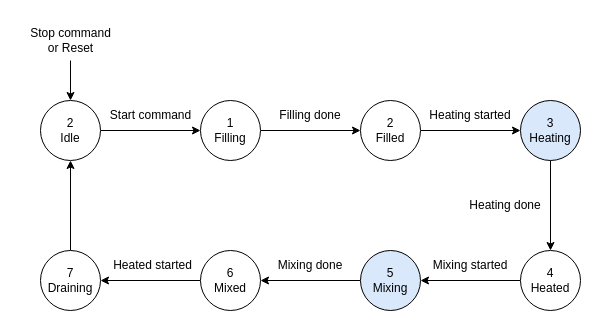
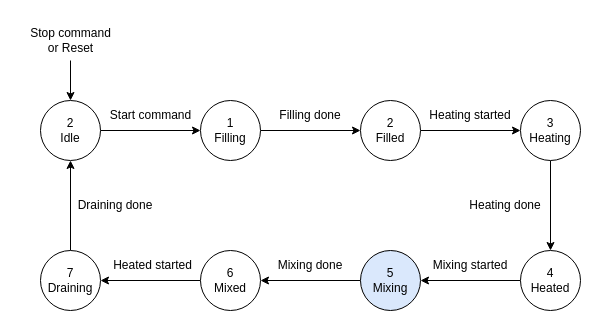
  <mxCell id="0" />
  <mxCell id="1" parent="0" />
  <mxCell id="2" style="edgeStyle=orthogonalEdgeStyle;rounded=0;orthogonalLoop=1;jettySize=auto;html=1;exitX=1;exitY=0.5;exitDx=0;exitDy=0;entryX=0;entryY=0.5;entryDx=0;entryDy=0;" edge="1" parent="1" source="3" target="5"><mxGeometry relative="1" as="geometry" /></mxCell>
  <mxCell id="3" value="2&lt;br&gt;Idle" style="ellipse;whiteSpace=wrap;html=1;aspect=fixed;" vertex="1" parent="1"><mxGeometry x="40" y="100" width="60" height="60" as="geometry" /></mxCell>
  <mxCell id="4" style="edgeStyle=orthogonalEdgeStyle;rounded=0;orthogonalLoop=1;jettySize=auto;html=1;exitX=1;exitY=0.5;exitDx=0;exitDy=0;" edge="1" parent="1" source="5" target="7"><mxGeometry relative="1" as="geometry" /></mxCell>
  <mxCell id="5" value="1&lt;br&gt;Filling" style="ellipse;whiteSpace=wrap;html=1;aspect=fixed;" vertex="1" parent="1"><mxGeometry x="200" y="100" width="60" height="60" as="geometry" /></mxCell>
  <mxCell id="6" style="edgeStyle=orthogonalEdgeStyle;rounded=0;orthogonalLoop=1;jettySize=auto;html=1;exitX=1;exitY=0.5;exitDx=0;exitDy=0;entryX=0;entryY=0.5;entryDx=0;entryDy=0;" edge="1" parent="1" source="7" target="9"><mxGeometry relative="1" as="geometry" /></mxCell>
  <mxCell id="7" value="2&lt;br&gt;Filled" style="ellipse;whiteSpace=wrap;html=1;aspect=fixed;" vertex="1" parent="1"><mxGeometry x="360" y="100" width="60" height="60" as="geometry" /></mxCell>
  <mxCell id="8" value="" style="edgeStyle=orthogonalEdgeStyle;rounded=0;orthogonalLoop=1;jettySize=auto;html=1;" edge="1" parent="1" source="9" target="11"><mxGeometry relative="1" as="geometry" /></mxCell>
- <mxCell id="9" value="3&lt;br&gt;Heating" style="ellipse;whiteSpace=wrap;html=1;aspect=fixed;fillColor=#dae8fc;" vertex="1" parent="1"><mxGeometry x="520" y="100" width="60" height="60" as="geometry" /></mxCell>
+ <mxCell id="9" value="3&lt;br&gt;Heating" style="ellipse;whiteSpace=wrap;html=1;aspect=fixed;" vertex="1" parent="1"><mxGeometry x="520" y="100" width="60" height="60" as="geometry" /></mxCell>
  <mxCell id="10" value="" style="edgeStyle=orthogonalEdgeStyle;rounded=0;orthogonalLoop=1;jettySize=auto;html=1;" edge="1" parent="1" source="11" target="13"><mxGeometry relative="1" as="geometry" /></mxCell>
  <mxCell id="11" value="4&lt;br&gt;Heated" style="ellipse;whiteSpace=wrap;html=1;aspect=fixed;" vertex="1" parent="1"><mxGeometry x="520" y="250" width="60" height="60" as="geometry" /></mxCell>
  <mxCell id="12" value="" style="edgeStyle=orthogonalEdgeStyle;rounded=0;orthogonalLoop=1;jettySize=auto;html=1;" edge="1" parent="1" source="13" target="15"><mxGeometry relative="1" as="geometry" /></mxCell>
  <mxCell id="13" value="5&lt;br&gt;Mixing" style="ellipse;whiteSpace=wrap;html=1;aspect=fixed;fillColor=#dae8fc;" vertex="1" parent="1"><mxGeometry x="360" y="250" width="60" height="60" as="geometry" /></mxCell>
  <mxCell id="14" value="" style="edgeStyle=orthogonalEdgeStyle;rounded=0;orthogonalLoop=1;jettySize=auto;html=1;" edge="1" parent="1" source="15" target="17"><mxGeometry relative="1" as="geometry" /></mxCell>
  <mxCell id="15" value="6&lt;br&gt;Mixed" style="ellipse;whiteSpace=wrap;html=1;aspect=fixed;" vertex="1" parent="1"><mxGeometry x="200" y="250" width="60" height="60" as="geometry" /></mxCell>
  <mxCell id="16" value="" style="edgeStyle=orthogonalEdgeStyle;rounded=0;orthogonalLoop=1;jettySize=auto;html=1;" edge="1" parent="1" source="17" target="3"><mxGeometry relative="1" as="geometry" /></mxCell>
  <mxCell id="17" value="7&lt;br&gt;Draining" style="ellipse;whiteSpace=wrap;html=1;aspect=fixed;" vertex="1" parent="1"><mxGeometry x="40" y="250" width="60" height="60" as="geometry" /></mxCell>
  <mxCell id="18" value="Start command" style="text;html=1;align=center;verticalAlign=middle;resizable=0;points=[];autosize=1;strokeColor=none;fillColor=none;" vertex="1" parent="1"><mxGeometry x="100" y="100" width="100" height="30" as="geometry" /></mxCell>
  <mxCell id="19" value="Stop command&lt;br&gt;or Reset" style="text;html=1;align=center;verticalAlign=middle;resizable=0;points=[];autosize=1;strokeColor=none;fillColor=none;" vertex="1" parent="1"><mxGeometry x="20" y="20" width="100" height="40" as="geometry" /></mxCell>
  <mxCell id="20" value="" style="endArrow=classic;html=1;rounded=0;entryX=0.5;entryY=0;entryDx=0;entryDy=0;" edge="1" parent="1" source="19" target="3"><mxGeometry width="50" height="50" relative="1" as="geometry"><mxPoint x="70" y="50" as="sourcePoint" /><mxPoint x="330" y="250" as="targetPoint" /></mxGeometry></mxCell>
  <mxCell id="21" value="Filling done" style="text;html=1;strokeColor=none;fillColor=none;align=center;verticalAlign=middle;whiteSpace=wrap;rounded=0;" vertex="1" parent="1"><mxGeometry x="260" y="100" width="100" height="30" as="geometry" /></mxCell>
  <mxCell id="22" value="Heating started" style="text;html=1;strokeColor=none;fillColor=none;align=center;verticalAlign=middle;whiteSpace=wrap;rounded=0;" vertex="1" parent="1"><mxGeometry x="420" y="100" width="100" height="30" as="geometry" /></mxCell>
  <mxCell id="23" value="Heating done" style="text;html=1;strokeColor=none;fillColor=none;align=center;verticalAlign=middle;whiteSpace=wrap;rounded=0;" vertex="1" parent="1"><mxGeometry x="460" y="190" width="90" height="30" as="geometry" /></mxCell>
  <mxCell id="24" value="Mixing started" style="text;html=1;strokeColor=none;fillColor=none;align=center;verticalAlign=middle;whiteSpace=wrap;rounded=0;" vertex="1" parent="1"><mxGeometry x="420" y="250" width="100" height="30" as="geometry" /></mxCell>
  <mxCell id="25" value="Mixing done" style="text;html=1;strokeColor=none;fillColor=none;align=center;verticalAlign=middle;whiteSpace=wrap;rounded=0;" vertex="1" parent="1"><mxGeometry x="260" y="250" width="100" height="30" as="geometry" /></mxCell>
  <mxCell id="26" value="Heated started" style="text;html=1;strokeColor=none;fillColor=none;align=center;verticalAlign=middle;whiteSpace=wrap;rounded=0;" vertex="1" parent="1"><mxGeometry x="105" y="250" width="95" height="30" as="geometry" /></mxCell>
+ <mxCell id="27" value="Draining done" style="text;html=1;strokeColor=none;fillColor=none;align=center;verticalAlign=middle;whiteSpace=wrap;rounded=0;" vertex="1" parent="1"><mxGeometry x="70" y="190" width="90" height="30" as="geometry" /></mxCell>
